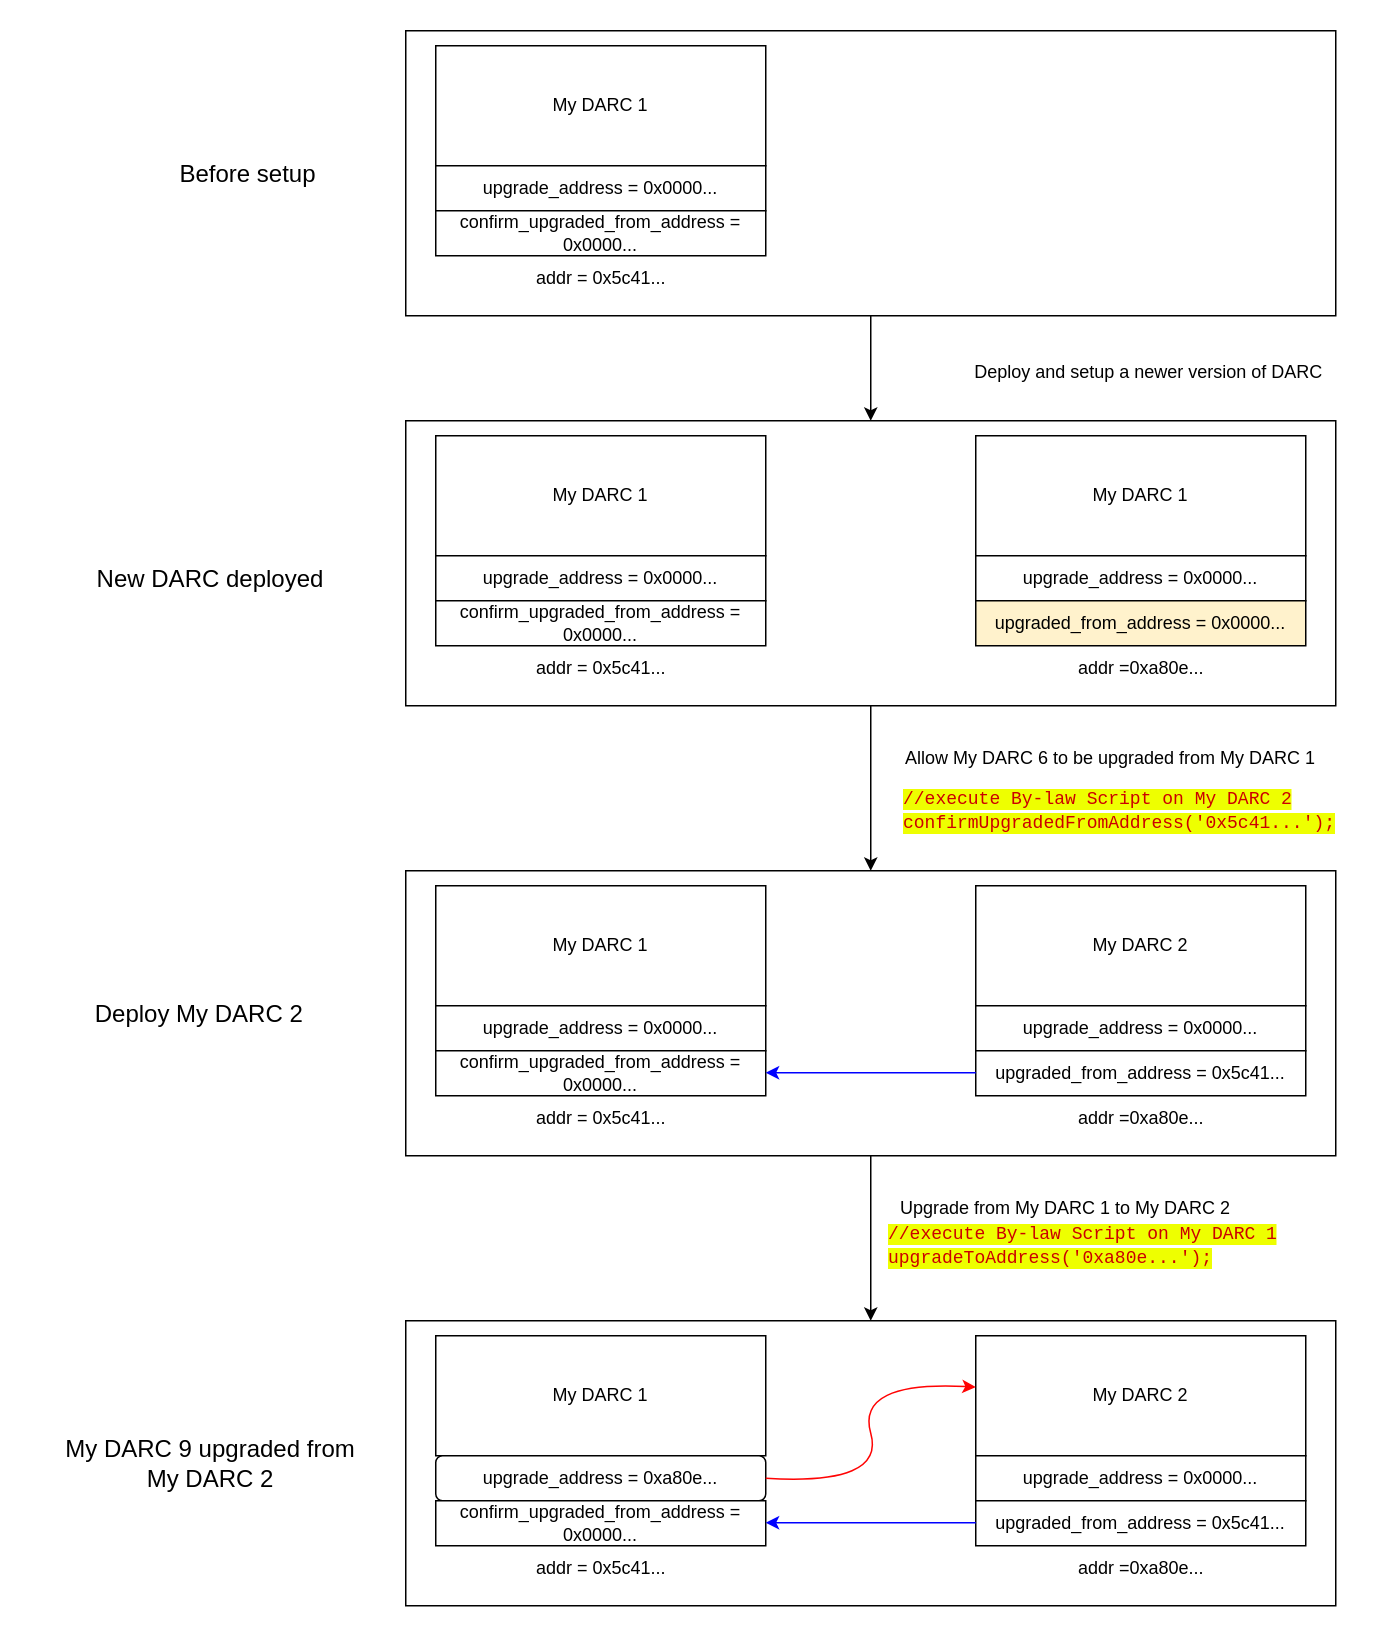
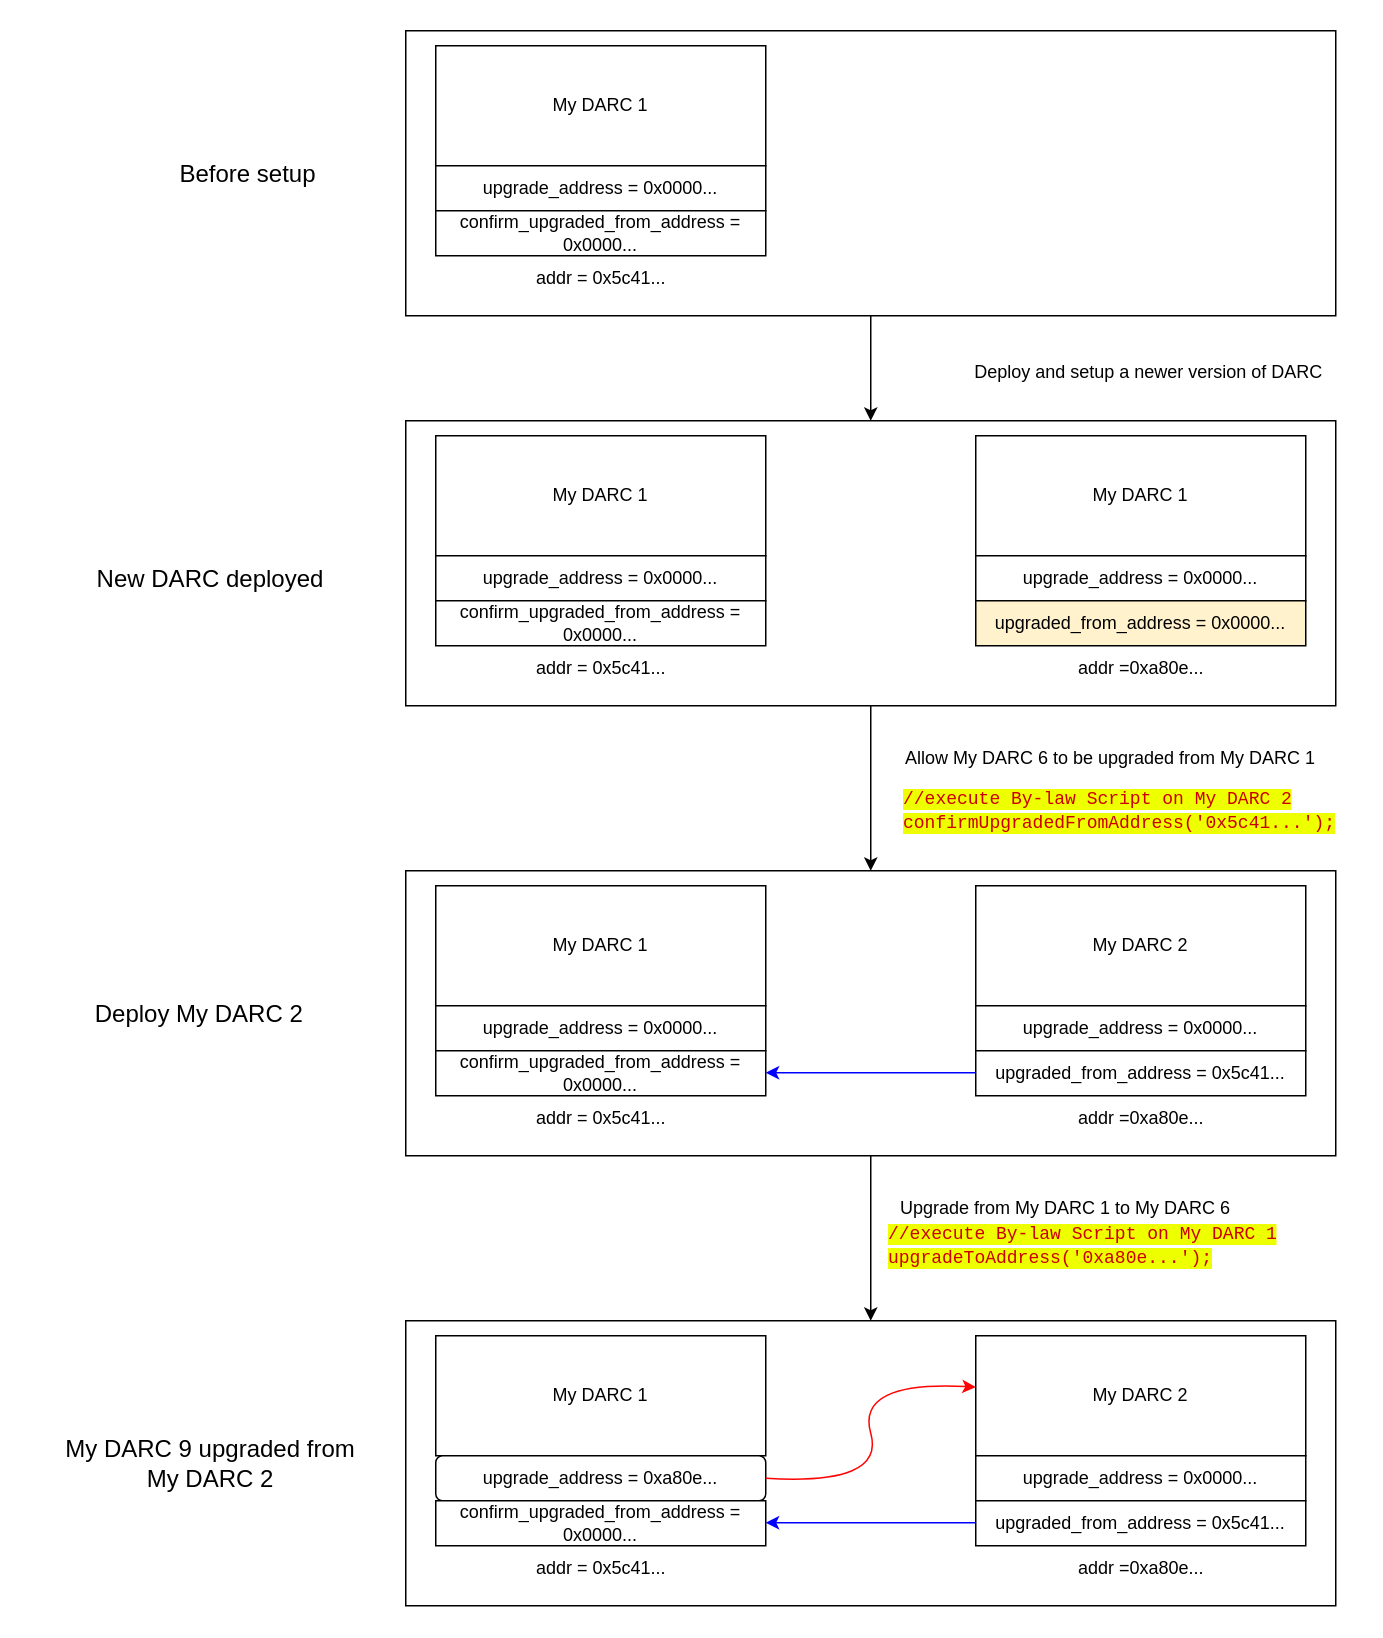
  <mxCell id="0" />
  <mxCell id="1" parent="0" />
  <mxCell id="2" style="edgeStyle=orthogonalEdgeStyle;rounded=0;orthogonalLoop=1;jettySize=auto;html=1;entryX=0.5;entryY=0;entryDx=0;entryDy=0;" parent="1" source="3" target="13" edge="1"><mxGeometry relative="1" as="geometry" /></mxCell>
  <mxCell id="3" value="" style="rounded=0;whiteSpace=wrap;html=1;" parent="1" vertex="1"><mxGeometry x="270" y="280" width="620" height="190" as="geometry" /></mxCell>
  <mxCell id="4" style="edgeStyle=orthogonalEdgeStyle;rounded=0;orthogonalLoop=1;jettySize=auto;html=1;" parent="1" source="5" target="3" edge="1"><mxGeometry relative="1" as="geometry" /></mxCell>
  <mxCell id="5" value="" style="rounded=0;whiteSpace=wrap;html=1;" parent="1" vertex="1"><mxGeometry x="270" y="20" width="620" height="190" as="geometry" /></mxCell>
  <mxCell id="6" value="My DARC 1" style="rounded=0;whiteSpace=wrap;html=1;" parent="1" vertex="1"><mxGeometry x="290" y="30" width="220" height="80" as="geometry" /></mxCell>
  <mxCell id="7" value="upgrade_address = 0x0000..." style="rounded=0;whiteSpace=wrap;html=1;" parent="1" vertex="1"><mxGeometry x="290" y="110" width="220" height="30" as="geometry" /></mxCell>
  <mxCell id="8" value="addr = 0x5c41..." style="text;html=1;align=center;verticalAlign=middle;resizable=0;points=[];autosize=1;strokeColor=none;fillColor=none;" parent="1" vertex="1"><mxGeometry x="345" y="170" width="110" height="30" as="geometry" /></mxCell>
  <mxCell id="9" value="addr =0xa80e..." style="text;html=1;align=center;verticalAlign=middle;resizable=0;points=[];autosize=1;strokeColor=none;fillColor=none;" parent="1" vertex="1"><mxGeometry x="705" y="430" width="110" height="30" as="geometry" /></mxCell>
  <mxCell id="10" value="Before setup" style="text;html=1;strokeColor=none;fillColor=none;align=center;verticalAlign=middle;whiteSpace=wrap;rounded=0;fontSize=16;" parent="1" vertex="1"><mxGeometry x="90" y="100" width="150" height="30" as="geometry" /></mxCell>
  <mxCell id="11" value="New DARC deployed" style="text;html=1;strokeColor=none;fillColor=none;align=center;verticalAlign=middle;whiteSpace=wrap;rounded=0;fontSize=16;" parent="1" vertex="1"><mxGeometry x="60" y="370" width="160" height="30" as="geometry" /></mxCell>
  <mxCell id="12" style="edgeStyle=orthogonalEdgeStyle;rounded=0;orthogonalLoop=1;jettySize=auto;html=1;exitX=0.5;exitY=1;exitDx=0;exitDy=0;entryX=0.5;entryY=0;entryDx=0;entryDy=0;" parent="1" source="13" target="33" edge="1"><mxGeometry relative="1" as="geometry" /></mxCell>
  <mxCell id="13" value="" style="rounded=0;whiteSpace=wrap;html=1;" parent="1" vertex="1"><mxGeometry x="270" y="580" width="620" height="190" as="geometry" /></mxCell>
  <mxCell id="14" value="&lt;font color=&quot;#cc0000&quot; style=&quot;background-color: rgb(238, 255, 0);&quot; face=&quot;Courier New&quot;&gt;//execute By-law Script on My DARC 1&lt;br&gt;upgradeToAddress('0xa80e...');&lt;/font&gt;" style="text;html=1;strokeColor=none;fillColor=none;align=left;verticalAlign=middle;whiteSpace=wrap;rounded=0;" parent="1" vertex="1"><mxGeometry x="590" y="810" width="300" height="40" as="geometry" /></mxCell>
  <mxCell id="15" value="Deploy and setup a newer version of DARC" style="text;html=1;align=center;verticalAlign=middle;resizable=0;points=[];autosize=1;strokeColor=none;fillColor=none;" parent="1" vertex="1"><mxGeometry x="635" y="233" width="260" height="30" as="geometry" /></mxCell>
  <mxCell id="16" value="Deploy My DARC 2" style="text;html=1;strokeColor=none;fillColor=none;align=center;verticalAlign=middle;whiteSpace=wrap;rounded=0;fontSize=16;" parent="1" vertex="1"><mxGeometry x="20" y="660" width="225" height="30" as="geometry" /></mxCell>
  <mxCell id="17" value="confirm_upgraded_from_address = 0x0000..." style="rounded=0;whiteSpace=wrap;html=1;" parent="1" vertex="1"><mxGeometry x="290" y="140" width="220" height="30" as="geometry" /></mxCell>
  <mxCell id="18" value="My DARC 1" style="rounded=0;whiteSpace=wrap;html=1;" parent="1" vertex="1"><mxGeometry x="290" y="290" width="220" height="80" as="geometry" /></mxCell>
  <mxCell id="19" value="upgrade_address = 0x0000..." style="rounded=0;whiteSpace=wrap;html=1;" parent="1" vertex="1"><mxGeometry x="290" y="370" width="220" height="30" as="geometry" /></mxCell>
  <mxCell id="20" value="addr = 0x5c41..." style="text;html=1;align=center;verticalAlign=middle;resizable=0;points=[];autosize=1;strokeColor=none;fillColor=none;" parent="1" vertex="1"><mxGeometry x="345" y="430" width="110" height="30" as="geometry" /></mxCell>
  <mxCell id="21" value="confirm_upgraded_from_address = 0x0000..." style="rounded=0;whiteSpace=wrap;html=1;" parent="1" vertex="1"><mxGeometry x="290" y="400" width="220" height="30" as="geometry" /></mxCell>
  <mxCell id="22" value="My DARC 1" style="rounded=0;whiteSpace=wrap;html=1;" parent="1" vertex="1"><mxGeometry x="650" y="290" width="220" height="80" as="geometry" /></mxCell>
  <mxCell id="23" value="upgrade_address = 0x0000..." style="rounded=0;whiteSpace=wrap;html=1;" parent="1" vertex="1"><mxGeometry x="650" y="370" width="220" height="30" as="geometry" /></mxCell>
  <mxCell id="24" value="upgraded_from_address = 0x0000..." style="rounded=0;whiteSpace=wrap;html=1;fillColor=#fff2cc;" parent="1" vertex="1"><mxGeometry x="650" y="400" width="220" height="30" as="geometry" /></mxCell>
  <mxCell id="25" value="addr =0xa80e..." style="text;html=1;align=center;verticalAlign=middle;resizable=0;points=[];autosize=1;strokeColor=none;fillColor=none;" parent="1" vertex="1"><mxGeometry x="705" y="730" width="110" height="30" as="geometry" /></mxCell>
  <mxCell id="26" value="My DARC 1" style="rounded=0;whiteSpace=wrap;html=1;" parent="1" vertex="1"><mxGeometry x="290" y="590" width="220" height="80" as="geometry" /></mxCell>
  <mxCell id="27" value="upgrade_address = 0x0000..." style="rounded=0;whiteSpace=wrap;html=1;" parent="1" vertex="1"><mxGeometry x="290" y="670" width="220" height="30" as="geometry" /></mxCell>
  <mxCell id="28" value="addr = 0x5c41..." style="text;html=1;align=center;verticalAlign=middle;resizable=0;points=[];autosize=1;strokeColor=none;fillColor=none;" parent="1" vertex="1"><mxGeometry x="345" y="730" width="110" height="30" as="geometry" /></mxCell>
  <mxCell id="29" value="confirm_upgraded_from_address = 0x0000..." style="rounded=0;whiteSpace=wrap;html=1;" parent="1" vertex="1"><mxGeometry x="290" y="700" width="220" height="30" as="geometry" /></mxCell>
  <mxCell id="30" value="My DARC 2" style="rounded=0;whiteSpace=wrap;html=1;" parent="1" vertex="1"><mxGeometry x="650" y="590" width="220" height="80" as="geometry" /></mxCell>
  <mxCell id="31" value="upgrade_address = 0x0000..." style="rounded=0;whiteSpace=wrap;html=1;" parent="1" vertex="1"><mxGeometry x="650" y="670" width="220" height="30" as="geometry" /></mxCell>
  <mxCell id="32" value="upgraded_from_address = 0x5c41..." style="rounded=0;whiteSpace=wrap;html=1;" parent="1" vertex="1"><mxGeometry x="650" y="700" width="220" height="30" as="geometry" /></mxCell>
  <mxCell id="33" value="" style="rounded=0;whiteSpace=wrap;html=1;" parent="1" vertex="1"><mxGeometry x="270" y="880" width="620" height="190" as="geometry" /></mxCell>
  <mxCell id="34" value="addr =0xa80e..." style="text;html=1;align=center;verticalAlign=middle;resizable=0;points=[];autosize=1;strokeColor=none;fillColor=none;" parent="1" vertex="1"><mxGeometry x="705" y="1030" width="110" height="30" as="geometry" /></mxCell>
  <mxCell id="35" value="My DARC 1" style="rounded=0;whiteSpace=wrap;html=1;" parent="1" vertex="1"><mxGeometry x="290" y="890" width="220" height="80" as="geometry" /></mxCell>
  <mxCell id="36" value="upgrade_address = 0xa80e..." style="whiteSpace=wrap;html=1;rounded=1;" parent="1" vertex="1"><mxGeometry x="290" y="970" width="220" height="30" as="geometry" /></mxCell>
  <mxCell id="37" value="addr = 0x5c41..." style="text;html=1;align=center;verticalAlign=middle;resizable=0;points=[];autosize=1;strokeColor=none;fillColor=none;" parent="1" vertex="1"><mxGeometry x="345" y="1030" width="110" height="30" as="geometry" /></mxCell>
  <mxCell id="38" value="confirm_upgraded_from_address = 0x0000..." style="rounded=0;whiteSpace=wrap;html=1;" parent="1" vertex="1"><mxGeometry x="290" y="1000" width="220" height="30" as="geometry" /></mxCell>
  <mxCell id="39" value="My DARC 2" style="rounded=0;whiteSpace=wrap;html=1;" parent="1" vertex="1"><mxGeometry x="650" y="890" width="220" height="80" as="geometry" /></mxCell>
  <mxCell id="40" value="upgrade_address = 0x0000..." style="rounded=0;whiteSpace=wrap;html=1;" parent="1" vertex="1"><mxGeometry x="650" y="970" width="220" height="30" as="geometry" /></mxCell>
  <mxCell id="41" style="edgeStyle=orthogonalEdgeStyle;rounded=0;orthogonalLoop=1;jettySize=auto;html=1;entryX=1;entryY=0.5;entryDx=0;entryDy=0;strokeColor=#0000FF;" parent="1" edge="1"><mxGeometry relative="1" as="geometry"><mxPoint x="650" y="714.67" as="sourcePoint" /><mxPoint x="510" y="714.67" as="targetPoint" /></mxGeometry></mxCell>
  <mxCell id="42" value="upgraded_from_address = 0x5c41..." style="rounded=0;whiteSpace=wrap;html=1;" parent="1" vertex="1"><mxGeometry x="650" y="1000" width="220" height="30" as="geometry" /></mxCell>
  <mxCell id="43" value="" style="curved=1;endArrow=classic;html=1;rounded=0;exitX=1;exitY=0.5;exitDx=0;exitDy=0;strokeColor=#FF0303;" parent="1" source="36" target="39" edge="1"><mxGeometry width="50" height="50" relative="1" as="geometry"><mxPoint x="540" y="980" as="sourcePoint" /><mxPoint x="590" y="930" as="targetPoint" /><Array as="points"><mxPoint x="590" y="990" /><mxPoint x="570" y="920" /></Array></mxGeometry></mxCell>
- <mxCell id="44" value="Upgrade from My DARC 1 to My DARC 2" style="text;html=1;strokeColor=none;fillColor=none;align=center;verticalAlign=middle;whiteSpace=wrap;rounded=0;" parent="1" vertex="1"><mxGeometry x="580" y="790" width="260" height="30" as="geometry" /></mxCell>
+ <mxCell id="44" value="Upgrade from My DARC 1 to My DARC 6" style="text;html=1;strokeColor=none;fillColor=none;align=center;verticalAlign=middle;whiteSpace=wrap;rounded=0;" parent="1" vertex="1"><mxGeometry x="580" y="790" width="260" height="30" as="geometry" /></mxCell>
  <mxCell id="45" value="My DARC 9 upgraded from My DARC 2" style="text;html=1;strokeColor=none;fillColor=none;align=center;verticalAlign=middle;whiteSpace=wrap;rounded=0;fontSize=16;" parent="1" vertex="1"><mxGeometry x="40" y="960" width="200" height="30" as="geometry" /></mxCell>
  <mxCell id="46" value="&lt;font color=&quot;#cc0000&quot; style=&quot;background-color: rgb(238, 255, 0);&quot; face=&quot;Courier New&quot;&gt;//execute By-law Script on My DARC 2&lt;br&gt;confirmUpgradedFromAddress('0x5c41...');&lt;/font&gt;" style="text;html=1;strokeColor=none;fillColor=none;align=left;verticalAlign=middle;whiteSpace=wrap;rounded=0;" parent="1" vertex="1"><mxGeometry x="600" y="520" width="300" height="40" as="geometry" /></mxCell>
  <mxCell id="47" value="Allow My DARC 6 to be upgraded from My DARC 1" style="text;html=1;strokeColor=none;fillColor=none;align=center;verticalAlign=middle;whiteSpace=wrap;rounded=0;" parent="1" vertex="1"><mxGeometry x="580" y="490" width="320" height="30" as="geometry" /></mxCell>
  <mxCell id="48" style="edgeStyle=orthogonalEdgeStyle;rounded=0;orthogonalLoop=1;jettySize=auto;html=1;entryX=1;entryY=0.5;entryDx=0;entryDy=0;strokeColor=#0000FF;" parent="1" edge="1"><mxGeometry relative="1" as="geometry"><mxPoint x="650" y="1014.67" as="sourcePoint" /><mxPoint x="510" y="1014.67" as="targetPoint" /></mxGeometry></mxCell>
